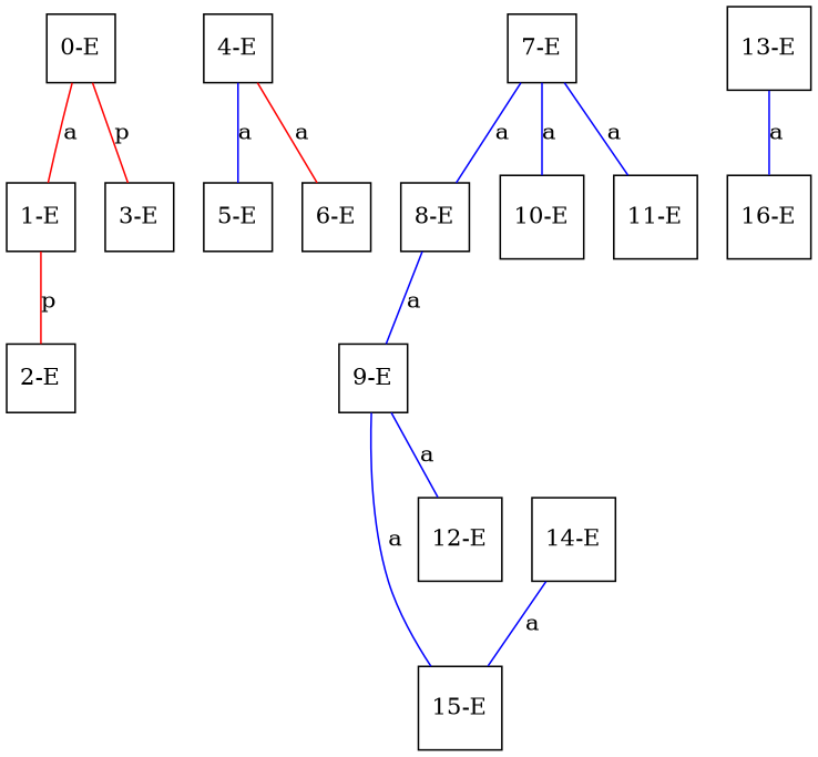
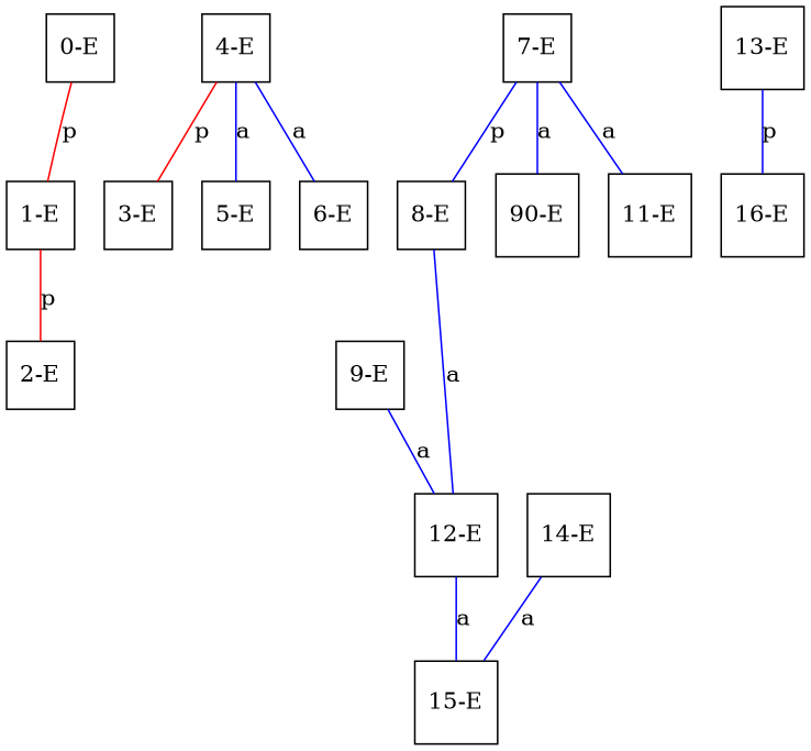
  graph {
    node [color=black shape=square]
    edge [color=blue]
    n1 [label="0-E"]
    n2 [label="1-E"]
    n3 [label="3-E"]
    n4 [label="2-E"]
    n5 [label="4-E"]
    n6 [label="5-E"]
    n7 [label="6-E"]
    n8 [label="7-E"]
    n9 [label="8-E"]
-   n10 [label="10-E"]
+   n10 [label="90-E"]
    n11 [label="11-E"]
    n12 [label="9-E"]
    n13 [label="12-E"]
    n14 [label="15-E"]
    n15 [label="13-E"]
    n16 [label="16-E"]
    n17 [label="14-E"]
-   n1 -- n2 [color=red label=a]
-   n1 -- n3 [color=red label=p]
+   n1 -- n2 [color=red label=p]
+   n5 -- n3 [color=red label=p]
    n2 -- n4 [color=red label=p]
    n5 -- n6 [label=a]
-   n5 -- n7 [color=red label=a]
-   n8 -- n9 [label=a]
+   n5 -- n7 [label=a]
+   n8 -- n9 [label=p]
    n8 -- n10 [label=a]
    n8 -- n11 [label=a]
-   n9 -- n12 [label=a]
+   n9 -- n13 [label=a]
    n12 -- n13 [label=a]
-   n12 -- n14 [label=a]
-   n15 -- n16 [label=a]
+   n13 -- n14 [label=a]
+   n15 -- n16 [label=p]
    n17 -- n14 [label=a]
  }
